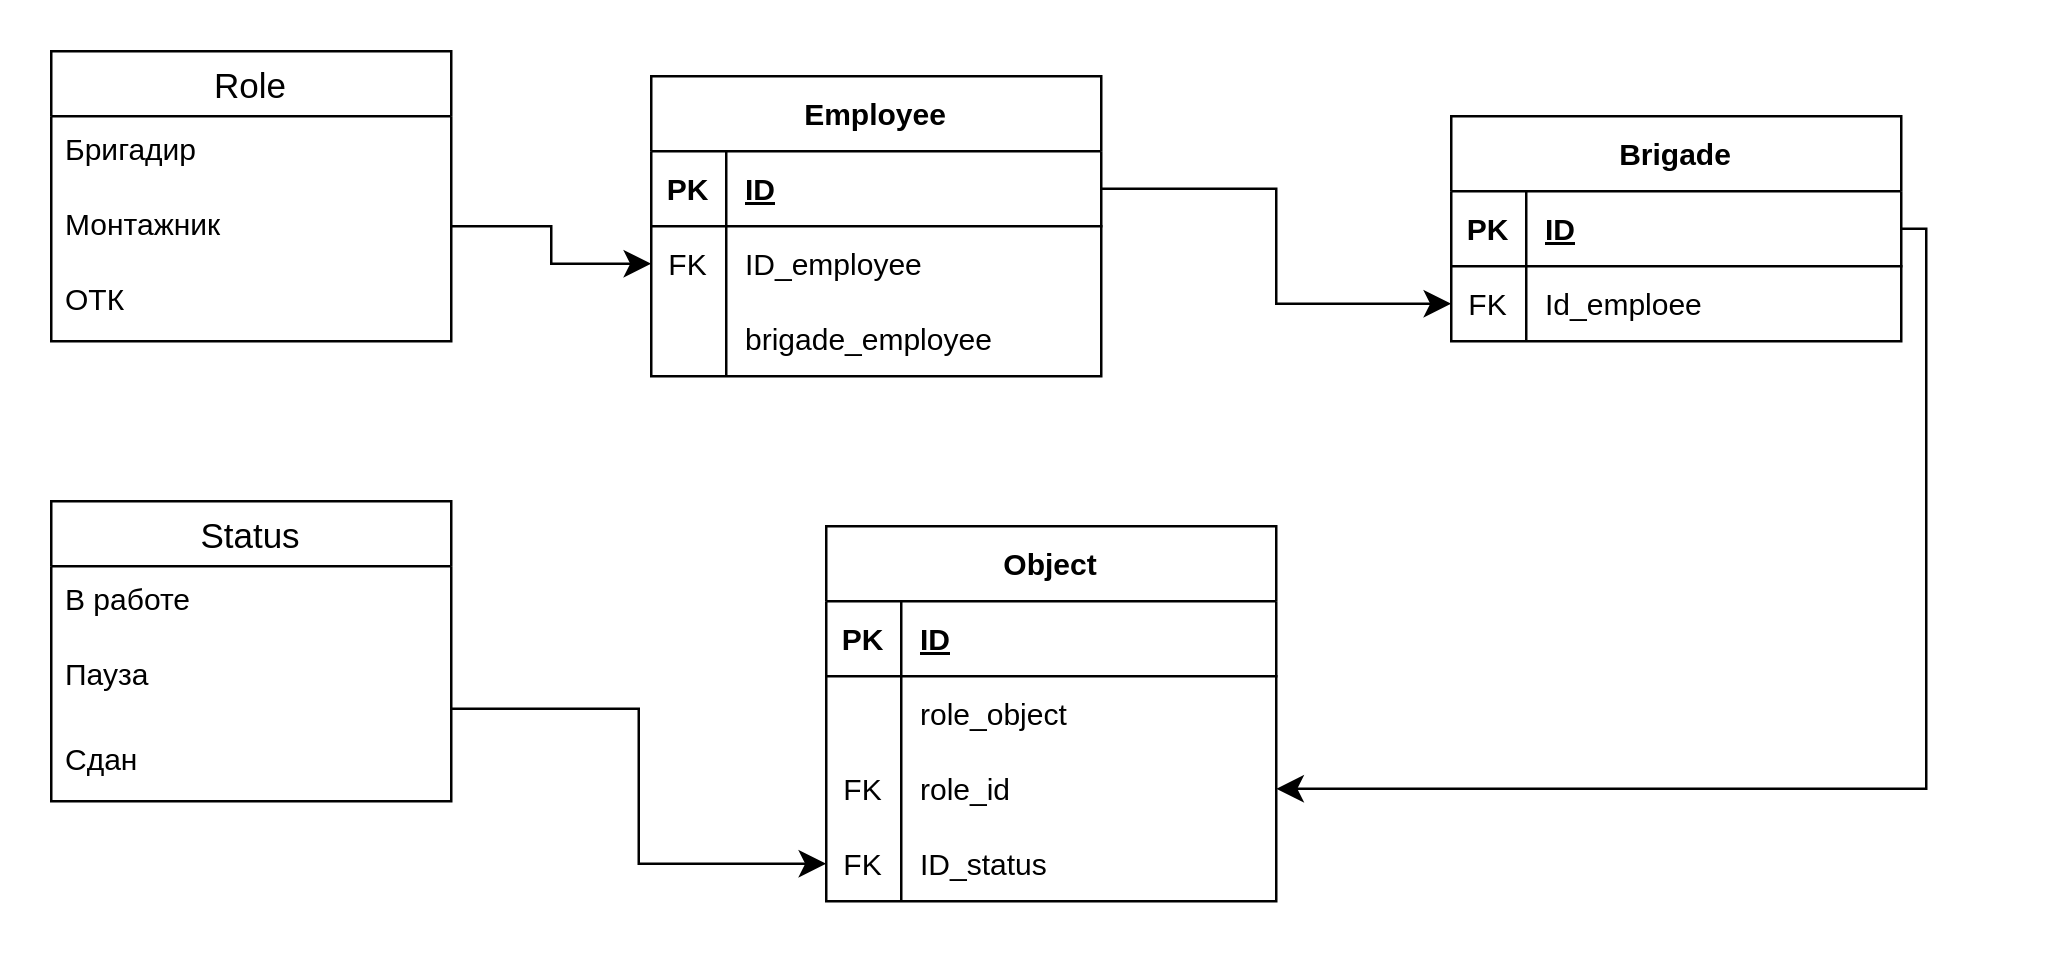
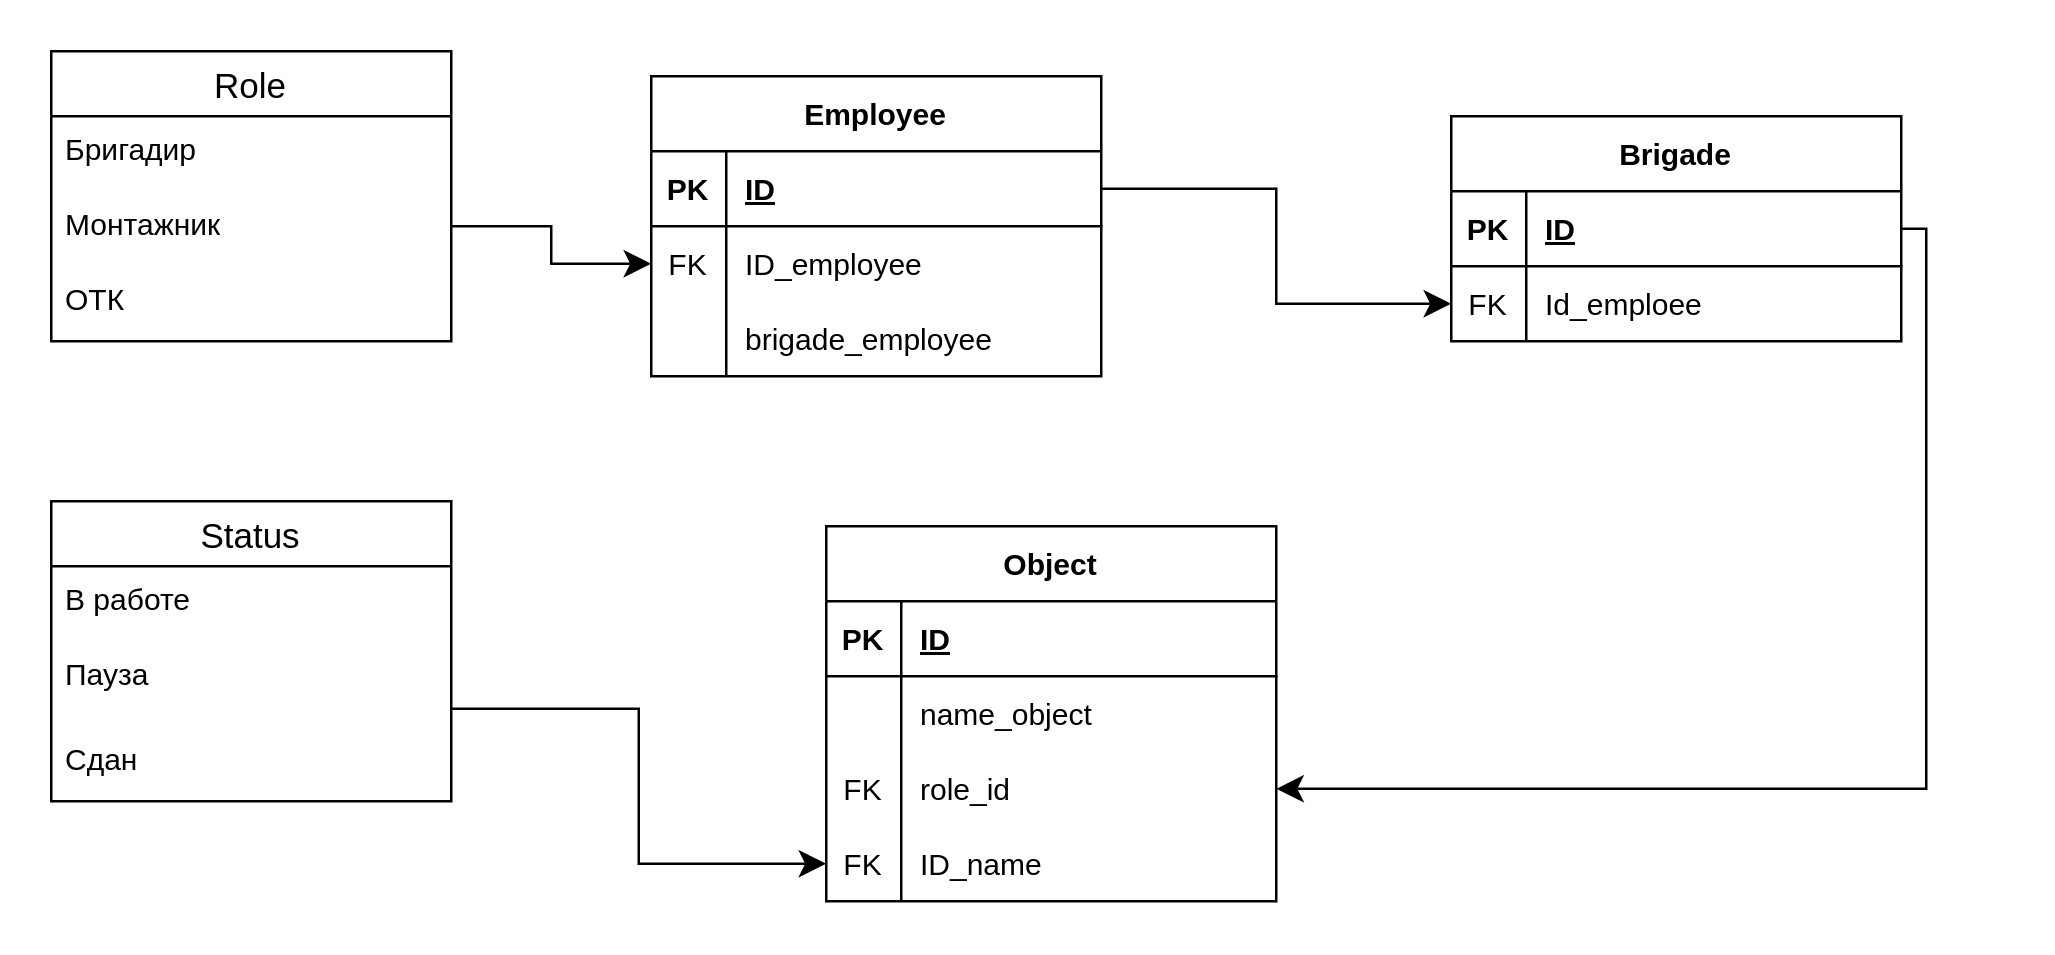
  <mxCell id="0" />
  <mxCell id="1" parent="0" />
  <mxCell id="2" value="Object" style="shape=table;startSize=30;container=1;collapsible=1;childLayout=tableLayout;fixedRows=1;rowLines=0;fontStyle=1;align=center;resizeLast=1;" parent="1" vertex="1"><mxGeometry x="330" y="210" width="180" height="150" as="geometry" /></mxCell>
  <mxCell id="3" value="" style="shape=tableRow;horizontal=0;startSize=0;swimlaneHead=0;swimlaneBody=0;fillColor=none;collapsible=0;dropTarget=0;points=[[0,0.5],[1,0.5]];portConstraint=eastwest;top=0;left=0;right=0;bottom=1;" parent="2" vertex="1"><mxGeometry y="30" width="180" height="30" as="geometry" /></mxCell>
  <mxCell id="4" value="PK" style="shape=partialRectangle;connectable=0;fillColor=none;top=0;left=0;bottom=0;right=0;fontStyle=1;overflow=hidden;" parent="3" vertex="1"><mxGeometry width="30" height="30" as="geometry"><mxRectangle width="30" height="30" as="alternateBounds" /></mxGeometry></mxCell>
  <mxCell id="5" value="ID" style="shape=partialRectangle;connectable=0;fillColor=none;top=0;left=0;bottom=0;right=0;align=left;spacingLeft=6;fontStyle=5;overflow=hidden;" parent="3" vertex="1"><mxGeometry x="30" width="150" height="30" as="geometry"><mxRectangle width="150" height="30" as="alternateBounds" /></mxGeometry></mxCell>
  <mxCell id="6" value="" style="shape=tableRow;horizontal=0;startSize=0;swimlaneHead=0;swimlaneBody=0;fillColor=none;collapsible=0;dropTarget=0;points=[[0,0.5],[1,0.5]];portConstraint=eastwest;top=0;left=0;right=0;bottom=0;" parent="2" vertex="1"><mxGeometry y="60" width="180" height="30" as="geometry" /></mxCell>
  <mxCell id="7" value="" style="shape=partialRectangle;connectable=0;fillColor=none;top=0;left=0;bottom=0;right=0;editable=1;overflow=hidden;" parent="6" vertex="1"><mxGeometry width="30" height="30" as="geometry"><mxRectangle width="30" height="30" as="alternateBounds" /></mxGeometry></mxCell>
- <mxCell id="8" value="role_object" style="shape=partialRectangle;connectable=0;fillColor=none;top=0;left=0;bottom=0;right=0;align=left;spacingLeft=6;overflow=hidden;" parent="6" vertex="1"><mxGeometry x="30" width="150" height="30" as="geometry"><mxRectangle width="150" height="30" as="alternateBounds" /></mxGeometry></mxCell>
+ <mxCell id="8" value="name_object" style="shape=partialRectangle;connectable=0;fillColor=none;top=0;left=0;bottom=0;right=0;align=left;spacingLeft=6;overflow=hidden;" parent="6" vertex="1"><mxGeometry x="30" width="150" height="30" as="geometry"><mxRectangle width="150" height="30" as="alternateBounds" /></mxGeometry></mxCell>
  <mxCell id="9" value="" style="shape=tableRow;horizontal=0;startSize=0;swimlaneHead=0;swimlaneBody=0;fillColor=none;collapsible=0;dropTarget=0;points=[[0,0.5],[1,0.5]];portConstraint=eastwest;top=0;left=0;right=0;bottom=0;" parent="2" vertex="1"><mxGeometry y="90" width="180" height="30" as="geometry" /></mxCell>
  <mxCell id="10" value="FK" style="shape=partialRectangle;connectable=0;fillColor=none;top=0;left=0;bottom=0;right=0;editable=1;overflow=hidden;" parent="9" vertex="1"><mxGeometry width="30" height="30" as="geometry"><mxRectangle width="30" height="30" as="alternateBounds" /></mxGeometry></mxCell>
  <mxCell id="11" value="role_id " style="shape=partialRectangle;connectable=0;fillColor=none;top=0;left=0;bottom=0;right=0;align=left;spacingLeft=6;overflow=hidden;" parent="9" vertex="1"><mxGeometry x="30" width="150" height="30" as="geometry"><mxRectangle width="150" height="30" as="alternateBounds" /></mxGeometry></mxCell>
  <mxCell id="12" value="" style="shape=tableRow;horizontal=0;startSize=0;swimlaneHead=0;swimlaneBody=0;fillColor=none;collapsible=0;dropTarget=0;points=[[0,0.5],[1,0.5]];portConstraint=eastwest;top=0;left=0;right=0;bottom=0;" parent="2" vertex="1"><mxGeometry y="120" width="180" height="30" as="geometry" /></mxCell>
  <mxCell id="13" value="FK" style="shape=partialRectangle;connectable=0;fillColor=none;top=0;left=0;bottom=0;right=0;editable=1;overflow=hidden;" parent="12" vertex="1"><mxGeometry width="30" height="30" as="geometry"><mxRectangle width="30" height="30" as="alternateBounds" /></mxGeometry></mxCell>
- <mxCell id="14" value="ID_status" style="shape=partialRectangle;connectable=0;fillColor=none;top=0;left=0;bottom=0;right=0;align=left;spacingLeft=6;overflow=hidden;" parent="12" vertex="1"><mxGeometry x="30" width="150" height="30" as="geometry"><mxRectangle width="150" height="30" as="alternateBounds" /></mxGeometry></mxCell>
+ <mxCell id="14" value="ID_name" style="shape=partialRectangle;connectable=0;fillColor=none;top=0;left=0;bottom=0;right=0;align=left;spacingLeft=6;overflow=hidden;" parent="12" vertex="1"><mxGeometry x="30" width="150" height="30" as="geometry"><mxRectangle width="150" height="30" as="alternateBounds" /></mxGeometry></mxCell>
  <mxCell id="15" value="Brigade" style="shape=table;startSize=30;container=1;collapsible=1;childLayout=tableLayout;fixedRows=1;rowLines=0;fontStyle=1;align=center;resizeLast=1;" parent="1" vertex="1"><mxGeometry x="580" y="46" width="180" height="90" as="geometry" /></mxCell>
  <mxCell id="16" value="" style="shape=tableRow;horizontal=0;startSize=0;swimlaneHead=0;swimlaneBody=0;fillColor=none;collapsible=0;dropTarget=0;points=[[0,0.5],[1,0.5]];portConstraint=eastwest;top=0;left=0;right=0;bottom=1;" parent="15" vertex="1"><mxGeometry y="30" width="180" height="30" as="geometry" /></mxCell>
  <mxCell id="17" value="PK" style="shape=partialRectangle;connectable=0;fillColor=none;top=0;left=0;bottom=0;right=0;fontStyle=1;overflow=hidden;" parent="16" vertex="1"><mxGeometry width="30" height="30" as="geometry"><mxRectangle width="30" height="30" as="alternateBounds" /></mxGeometry></mxCell>
  <mxCell id="18" value="ID" style="shape=partialRectangle;connectable=0;fillColor=none;top=0;left=0;bottom=0;right=0;align=left;spacingLeft=6;fontStyle=5;overflow=hidden;" parent="16" vertex="1"><mxGeometry x="30" width="150" height="30" as="geometry"><mxRectangle width="150" height="30" as="alternateBounds" /></mxGeometry></mxCell>
  <mxCell id="19" value="" style="shape=tableRow;horizontal=0;startSize=0;swimlaneHead=0;swimlaneBody=0;fillColor=none;collapsible=0;dropTarget=0;points=[[0,0.5],[1,0.5]];portConstraint=eastwest;top=0;left=0;right=0;bottom=0;" parent="15" vertex="1"><mxGeometry y="60" width="180" height="30" as="geometry" /></mxCell>
  <mxCell id="20" value="FK" style="shape=partialRectangle;connectable=0;fillColor=none;top=0;left=0;bottom=0;right=0;editable=1;overflow=hidden;" parent="19" vertex="1"><mxGeometry width="30" height="30" as="geometry"><mxRectangle width="30" height="30" as="alternateBounds" /></mxGeometry></mxCell>
  <mxCell id="21" value="Id_emploee" style="shape=partialRectangle;connectable=0;fillColor=none;top=0;left=0;bottom=0;right=0;align=left;spacingLeft=6;overflow=hidden;" parent="19" vertex="1"><mxGeometry x="30" width="150" height="30" as="geometry"><mxRectangle width="150" height="30" as="alternateBounds" /></mxGeometry></mxCell>
  <mxCell id="22" value="Role" style="swimlane;fontStyle=0;childLayout=stackLayout;horizontal=1;startSize=26;horizontalStack=0;resizeParent=1;resizeParentMax=0;resizeLast=0;collapsible=1;marginBottom=0;align=center;fontSize=14;" parent="1" vertex="1"><mxGeometry x="20" y="20" width="160" height="116" as="geometry" /></mxCell>
  <mxCell id="23" value="Бригадир" style="text;strokeColor=none;fillColor=none;spacingLeft=4;spacingRight=4;overflow=hidden;rotatable=0;points=[[0,0.5],[1,0.5]];portConstraint=eastwest;fontSize=12;" parent="22" vertex="1"><mxGeometry y="26" width="160" height="30" as="geometry" /></mxCell>
  <mxCell id="24" value="Монтажник" style="text;strokeColor=none;fillColor=none;spacingLeft=4;spacingRight=4;overflow=hidden;rotatable=0;points=[[0,0.5],[1,0.5]];portConstraint=eastwest;fontSize=12;" parent="22" vertex="1"><mxGeometry y="56" width="160" height="30" as="geometry" /></mxCell>
  <mxCell id="25" value="ОТК" style="text;strokeColor=none;fillColor=none;spacingLeft=4;spacingRight=4;overflow=hidden;rotatable=0;points=[[0,0.5],[1,0.5]];portConstraint=eastwest;fontSize=12;" parent="22" vertex="1"><mxGeometry y="86" width="160" height="30" as="geometry" /></mxCell>
  <mxCell id="26" value="Employee" style="shape=table;startSize=30;container=1;collapsible=1;childLayout=tableLayout;fixedRows=1;rowLines=0;fontStyle=1;align=center;resizeLast=1;" parent="1" vertex="1"><mxGeometry x="260" y="30" width="180" height="120" as="geometry" /></mxCell>
  <mxCell id="27" value="" style="shape=tableRow;horizontal=0;startSize=0;swimlaneHead=0;swimlaneBody=0;fillColor=none;collapsible=0;dropTarget=0;points=[[0,0.5],[1,0.5]];portConstraint=eastwest;top=0;left=0;right=0;bottom=1;" parent="26" vertex="1"><mxGeometry y="30" width="180" height="30" as="geometry" /></mxCell>
  <mxCell id="28" value="PK" style="shape=partialRectangle;connectable=0;fillColor=none;top=0;left=0;bottom=0;right=0;fontStyle=1;overflow=hidden;" parent="27" vertex="1"><mxGeometry width="30" height="30" as="geometry"><mxRectangle width="30" height="30" as="alternateBounds" /></mxGeometry></mxCell>
  <mxCell id="29" value="ID" style="shape=partialRectangle;connectable=0;fillColor=none;top=0;left=0;bottom=0;right=0;align=left;spacingLeft=6;fontStyle=5;overflow=hidden;" parent="27" vertex="1"><mxGeometry x="30" width="150" height="30" as="geometry"><mxRectangle width="150" height="30" as="alternateBounds" /></mxGeometry></mxCell>
  <mxCell id="30" value="" style="shape=tableRow;horizontal=0;startSize=0;swimlaneHead=0;swimlaneBody=0;fillColor=none;collapsible=0;dropTarget=0;points=[[0,0.5],[1,0.5]];portConstraint=eastwest;top=0;left=0;right=0;bottom=0;" parent="26" vertex="1"><mxGeometry y="60" width="180" height="30" as="geometry" /></mxCell>
  <mxCell id="31" value="FK" style="shape=partialRectangle;connectable=0;fillColor=none;top=0;left=0;bottom=0;right=0;editable=1;overflow=hidden;" parent="30" vertex="1"><mxGeometry width="30" height="30" as="geometry"><mxRectangle width="30" height="30" as="alternateBounds" /></mxGeometry></mxCell>
  <mxCell id="32" value="ID_employee" style="shape=partialRectangle;connectable=0;fillColor=none;top=0;left=0;bottom=0;right=0;align=left;spacingLeft=6;overflow=hidden;" parent="30" vertex="1"><mxGeometry x="30" width="150" height="30" as="geometry"><mxRectangle width="150" height="30" as="alternateBounds" /></mxGeometry></mxCell>
  <mxCell id="33" value="" style="shape=tableRow;horizontal=0;startSize=0;swimlaneHead=0;swimlaneBody=0;fillColor=none;collapsible=0;dropTarget=0;points=[[0,0.5],[1,0.5]];portConstraint=eastwest;top=0;left=0;right=0;bottom=0;" parent="26" vertex="1"><mxGeometry y="90" width="180" height="30" as="geometry" /></mxCell>
  <mxCell id="34" value="" style="shape=partialRectangle;connectable=0;fillColor=none;top=0;left=0;bottom=0;right=0;editable=1;overflow=hidden;" parent="33" vertex="1"><mxGeometry width="30" height="30" as="geometry"><mxRectangle width="30" height="30" as="alternateBounds" /></mxGeometry></mxCell>
  <mxCell id="35" value="brigade_employee" style="shape=partialRectangle;connectable=0;fillColor=none;top=0;left=0;bottom=0;right=0;align=left;spacingLeft=6;overflow=hidden;" parent="33" vertex="1"><mxGeometry x="30" width="150" height="30" as="geometry"><mxRectangle width="150" height="30" as="alternateBounds" /></mxGeometry></mxCell>
  <mxCell id="36" value="" style="edgeStyle=elbowEdgeStyle;elbow=horizontal;endArrow=classic;html=1;curved=0;rounded=0;endSize=8;startSize=8;entryX=0;entryY=0.5;entryDx=0;entryDy=0;" parent="1" target="30" edge="1"><mxGeometry width="50" height="50" relative="1" as="geometry"><mxPoint x="180" y="90" as="sourcePoint" /><mxPoint x="230" y="40" as="targetPoint" /></mxGeometry></mxCell>
  <mxCell id="37" value="Status" style="swimlane;fontStyle=0;childLayout=stackLayout;horizontal=1;startSize=26;horizontalStack=0;resizeParent=1;resizeParentMax=0;resizeLast=0;collapsible=1;marginBottom=0;align=center;fontSize=14;" parent="1" vertex="1"><mxGeometry x="20" y="200" width="160" height="120" as="geometry" /></mxCell>
  <mxCell id="38" value="В работе&#10;" style="text;strokeColor=none;fillColor=none;spacingLeft=4;spacingRight=4;overflow=hidden;rotatable=0;points=[[0,0.5],[1,0.5]];portConstraint=eastwest;fontSize=12;" parent="37" vertex="1"><mxGeometry y="26" width="160" height="30" as="geometry" /></mxCell>
  <mxCell id="39" value="Пауза" style="text;strokeColor=none;fillColor=none;spacingLeft=4;spacingRight=4;overflow=hidden;rotatable=0;points=[[0,0.5],[1,0.5]];portConstraint=eastwest;fontSize=12;" parent="37" vertex="1"><mxGeometry y="56" width="160" height="34" as="geometry" /></mxCell>
  <mxCell id="40" value="Сдан&#10;" style="text;strokeColor=none;fillColor=none;spacingLeft=4;spacingRight=4;overflow=hidden;rotatable=0;points=[[0,0.5],[1,0.5]];portConstraint=eastwest;fontSize=12;" parent="37" vertex="1"><mxGeometry y="90" width="160" height="30" as="geometry" /></mxCell>
  <mxCell id="41" value="" style="edgeStyle=elbowEdgeStyle;elbow=horizontal;endArrow=classic;html=1;curved=0;rounded=0;endSize=8;startSize=8;entryX=0;entryY=0.5;entryDx=0;entryDy=0;exitX=1;exitY=0.5;exitDx=0;exitDy=0;" parent="1" source="27" target="19" edge="1"><mxGeometry width="50" height="50" relative="1" as="geometry"><mxPoint x="440" y="136" as="sourcePoint" /><mxPoint x="540" y="96" as="targetPoint" /><Array as="points"><mxPoint x="510" y="70" /></Array></mxGeometry></mxCell>
  <mxCell id="42" value="" style="edgeStyle=elbowEdgeStyle;elbow=horizontal;endArrow=classic;html=1;curved=0;rounded=0;endSize=8;startSize=8;entryX=0;entryY=0.5;entryDx=0;entryDy=0;" parent="1" target="12" edge="1"><mxGeometry width="50" height="50" relative="1" as="geometry"><mxPoint x="180" y="283" as="sourcePoint" /><mxPoint x="230" y="233" as="targetPoint" /></mxGeometry></mxCell>
  <mxCell id="43" value="" style="edgeStyle=elbowEdgeStyle;elbow=horizontal;endArrow=classic;html=1;curved=0;rounded=0;endSize=8;startSize=8;entryX=1;entryY=0.5;entryDx=0;entryDy=0;exitX=1;exitY=0.5;exitDx=0;exitDy=0;" parent="1" source="16" target="9" edge="1"><mxGeometry width="50" height="50" relative="1" as="geometry"><mxPoint x="770" y="90" as="sourcePoint" /><mxPoint x="800" y="170" as="targetPoint" /><Array as="points"><mxPoint x="770" y="300" /><mxPoint x="800" y="200" /></Array></mxGeometry></mxCell>
